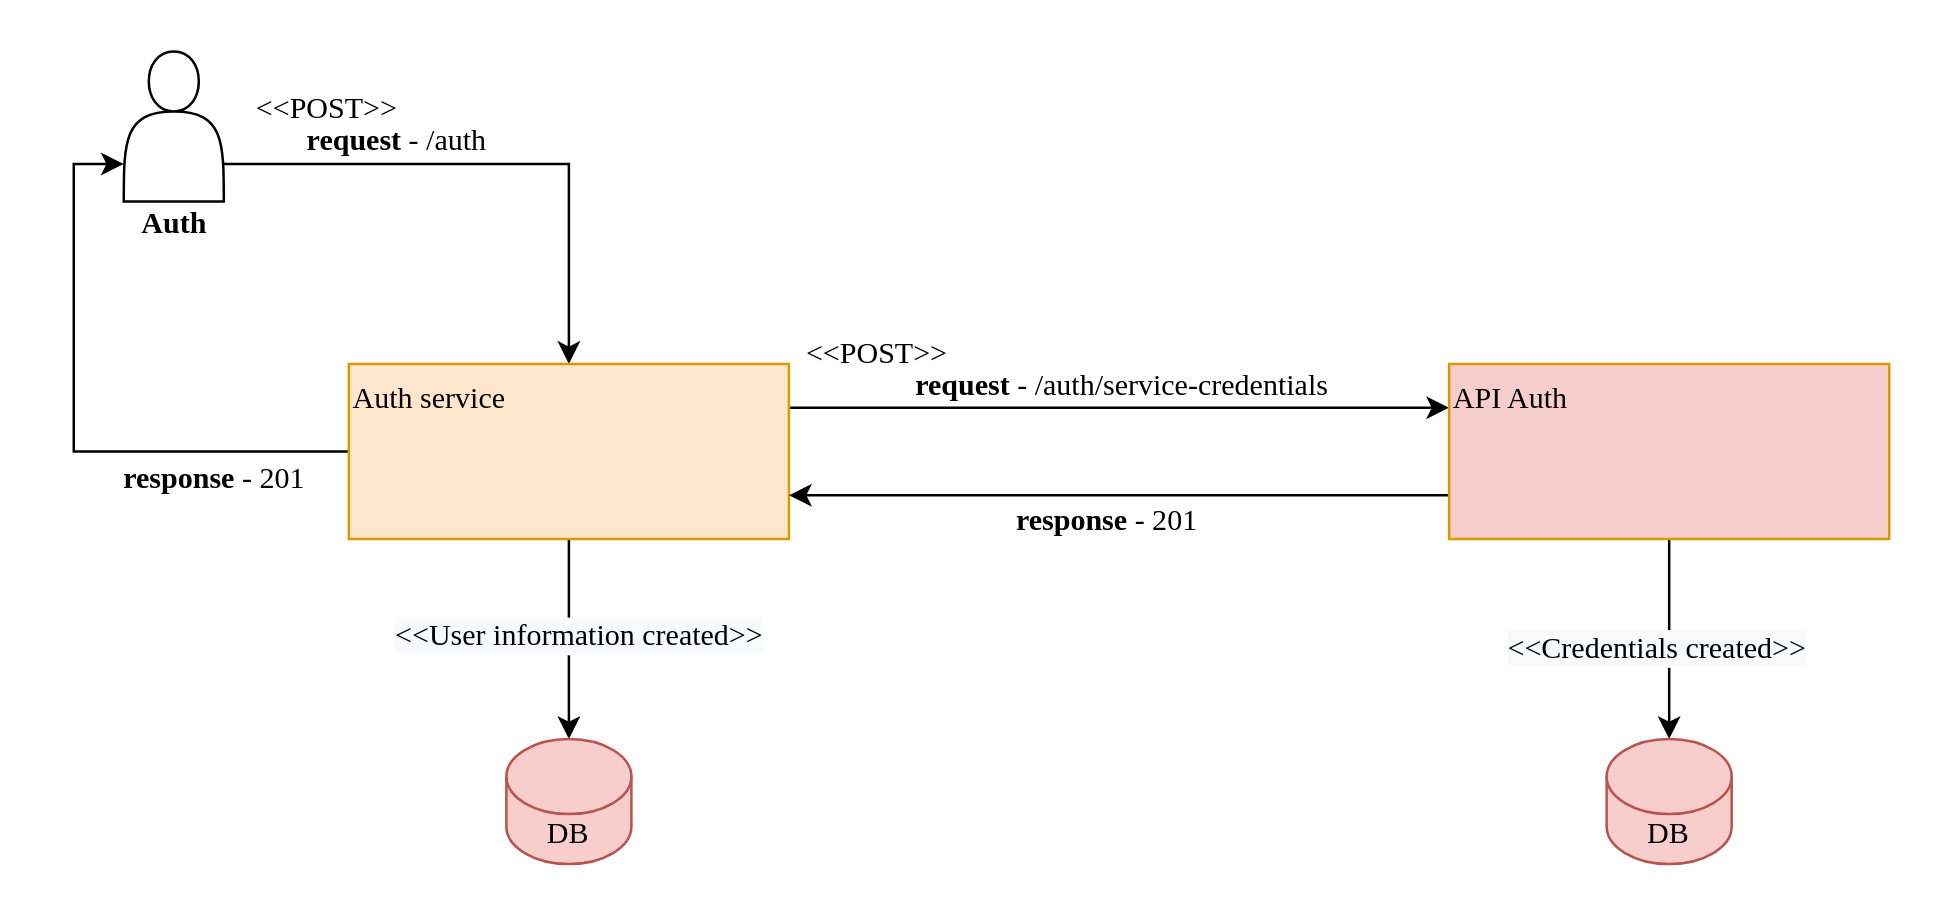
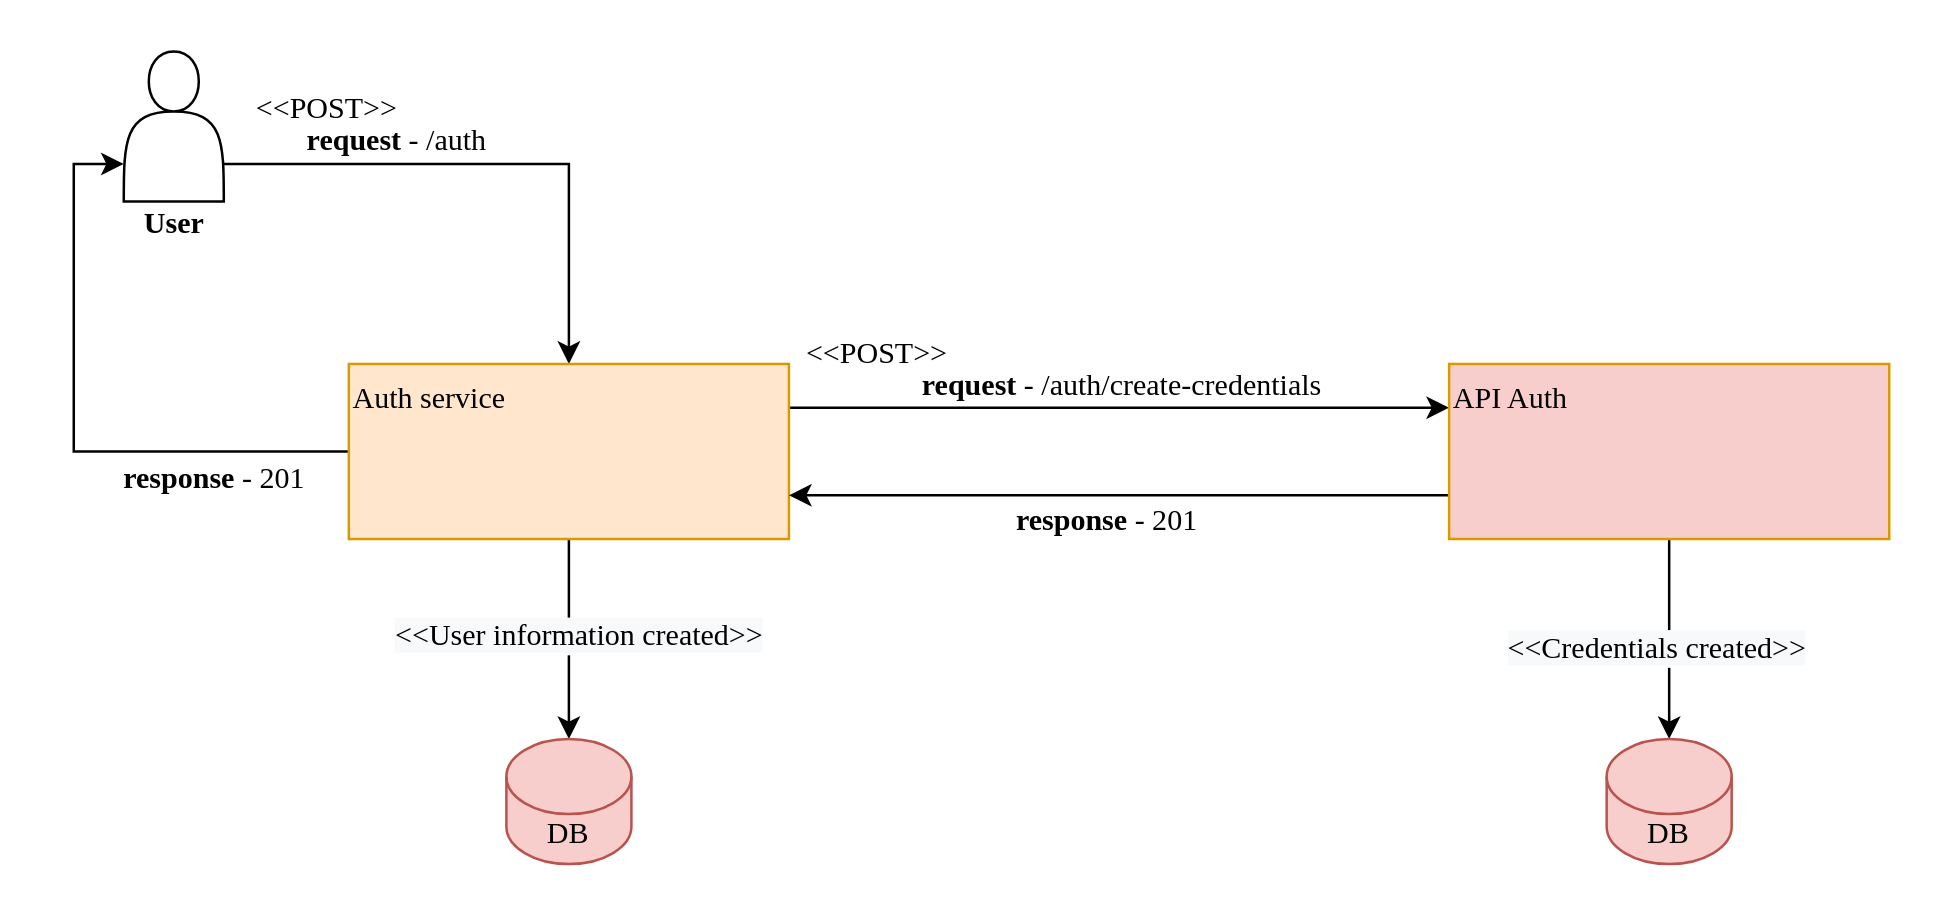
  <mxCell id="0" />
  <mxCell id="1" parent="0" />
  <mxCell id="2" style="edgeStyle=orthogonalEdgeStyle;rounded=0;orthogonalLoop=1;jettySize=auto;html=1;exitX=1;exitY=0.75;exitDx=0;exitDy=0;entryX=0.5;entryY=0;entryDx=0;entryDy=0;fontFamily=Lucida Console;" edge="1" parent="1" source="3" target="9"><mxGeometry relative="1" as="geometry" /></mxCell>
  <mxCell id="3" value="" style="shape=actor;whiteSpace=wrap;html=1;" vertex="1" parent="1"><mxGeometry x="49" y="20" width="40" height="60" as="geometry" /></mxCell>
- <mxCell id="4" value="&lt;font face=&quot;Lucida Console&quot;&gt;&lt;b&gt;Auth&lt;/b&gt;&lt;/font&gt;" style="text;html=1;align=center;verticalAlign=middle;resizable=0;points=[];autosize=1;strokeColor=none;fillColor=none;" vertex="1" parent="1"><mxGeometry x="44" y="74" width="50" height="30" as="geometry" /></mxCell>
+ <mxCell id="4" value="&lt;font face=&quot;Lucida Console&quot;&gt;&lt;b&gt;User&lt;/b&gt;&lt;/font&gt;" style="text;html=1;align=center;verticalAlign=middle;resizable=0;points=[];autosize=1;strokeColor=none;fillColor=none;" vertex="1" parent="1"><mxGeometry x="44" y="74" width="50" height="30" as="geometry" /></mxCell>
  <mxCell id="5" style="edgeStyle=orthogonalEdgeStyle;rounded=0;orthogonalLoop=1;jettySize=auto;html=1;exitX=0.5;exitY=1;exitDx=0;exitDy=0;entryX=0.5;entryY=0;entryDx=0;entryDy=0;entryPerimeter=0;fontFamily=Lucida Console;" edge="1" parent="1" source="9" target="12"><mxGeometry relative="1" as="geometry" /></mxCell>
  <mxCell id="6" value="&lt;span style=&quot;font-size: 12px; background-color: rgb(248, 249, 250);&quot;&gt;&amp;lt;&amp;lt;User information created&amp;gt;&amp;gt;&lt;/span&gt;" style="edgeLabel;html=1;align=center;verticalAlign=middle;resizable=0;points=[];fontFamily=Lucida Console;" vertex="1" connectable="0" parent="5"><mxGeometry x="-0.175" y="-1" relative="1" as="geometry"><mxPoint x="4" y="5" as="offset" /></mxGeometry></mxCell>
  <mxCell id="7" style="edgeStyle=orthogonalEdgeStyle;rounded=0;orthogonalLoop=1;jettySize=auto;html=1;exitX=0;exitY=0.5;exitDx=0;exitDy=0;entryX=0;entryY=0.75;entryDx=0;entryDy=0;fontFamily=Lucida Console;" edge="1" parent="1" source="9" target="3"><mxGeometry relative="1" as="geometry" /></mxCell>
  <mxCell id="8" style="edgeStyle=orthogonalEdgeStyle;rounded=0;orthogonalLoop=1;jettySize=auto;html=1;exitX=1;exitY=0.25;exitDx=0;exitDy=0;entryX=0;entryY=0.25;entryDx=0;entryDy=0;fontFamily=Lucida Console;strokeWidth=1;" edge="1" parent="1" source="9" target="16"><mxGeometry relative="1" as="geometry" /></mxCell>
  <mxCell id="9" value="Auth service" style="rounded=0;whiteSpace=wrap;html=1;fontFamily=Lucida Console;verticalAlign=top;align=left;fillColor=#ffe6cc;strokeColor=#d79b00;" vertex="1" parent="1"><mxGeometry x="139" y="145" width="176" height="70" as="geometry" /></mxCell>
  <mxCell id="10" value="&lt;b&gt;request&lt;/b&gt; - /auth" style="text;html=1;align=center;verticalAlign=middle;resizable=0;points=[];autosize=1;strokeColor=none;fillColor=none;fontFamily=Lucida Console;" vertex="1" parent="1"><mxGeometry x="93" y="41" width="130" height="30" as="geometry" /></mxCell>
  <mxCell id="11" value="&amp;lt;&amp;lt;POST&amp;gt;&amp;gt;" style="text;html=1;align=center;verticalAlign=middle;resizable=0;points=[];autosize=1;strokeColor=none;fillColor=none;fontFamily=Lucida Console;" vertex="1" parent="1"><mxGeometry x="90" y="28" width="80" height="30" as="geometry" /></mxCell>
  <mxCell id="12" value="DB" style="shape=cylinder3;whiteSpace=wrap;html=1;boundedLbl=1;backgroundOutline=1;size=15;fontFamily=Lucida Console;fillColor=#f8cecc;strokeColor=#b85450;" vertex="1" parent="1"><mxGeometry x="202" y="295" width="50" height="50" as="geometry" /></mxCell>
  <mxCell id="13" style="edgeStyle=orthogonalEdgeStyle;rounded=0;orthogonalLoop=1;jettySize=auto;html=1;entryX=0.5;entryY=0;entryDx=0;entryDy=0;entryPerimeter=0;fontFamily=Lucida Console;" edge="1" parent="1" source="16" target="19"><mxGeometry relative="1" as="geometry" /></mxCell>
  <mxCell id="14" value="&lt;span style=&quot;font-size: 12px; background-color: rgb(248, 249, 250);&quot;&gt;&amp;lt;&amp;lt;Credentials created&amp;gt;&amp;gt;&lt;/span&gt;" style="edgeLabel;html=1;align=center;verticalAlign=middle;resizable=0;points=[];fontFamily=Lucida Console;" vertex="1" connectable="0" parent="13"><mxGeometry x="0.137" y="1" relative="1" as="geometry"><mxPoint x="-7" y="-2" as="offset" /></mxGeometry></mxCell>
  <mxCell id="15" style="edgeStyle=orthogonalEdgeStyle;rounded=0;orthogonalLoop=1;jettySize=auto;html=1;exitX=0;exitY=0.75;exitDx=0;exitDy=0;entryX=1;entryY=0.75;entryDx=0;entryDy=0;fontFamily=Lucida Console;strokeWidth=1;" edge="1" parent="1" source="16" target="9"><mxGeometry relative="1" as="geometry" /></mxCell>
  <mxCell id="16" value="API Auth" style="rounded=0;whiteSpace=wrap;html=1;fontFamily=Lucida Console;verticalAlign=top;align=left;fillColor=#f8cecc;strokeColor=#d79b00;" vertex="1" parent="1"><mxGeometry x="579" y="145" width="176" height="70" as="geometry" /></mxCell>
- <mxCell id="17" value="&lt;b&gt;request &lt;/b&gt;- /auth/service-credentials" style="text;html=1;align=center;verticalAlign=middle;resizable=0;points=[];autosize=1;strokeColor=none;fillColor=none;fontFamily=Lucida Console;" vertex="1" parent="1"><mxGeometry x="313" y="139" width="270" height="30" as="geometry" /></mxCell>
+ <mxCell id="17" value="&lt;b&gt;request &lt;/b&gt;- /auth/create-credentials" style="text;html=1;align=center;verticalAlign=middle;resizable=0;points=[];autosize=1;strokeColor=none;fillColor=none;fontFamily=Lucida Console;" vertex="1" parent="1"><mxGeometry x="313" y="139" width="270" height="30" as="geometry" /></mxCell>
  <mxCell id="18" value="&amp;lt;&amp;lt;POST&amp;gt;&amp;gt;" style="text;html=1;align=center;verticalAlign=middle;resizable=0;points=[];autosize=1;strokeColor=none;fillColor=none;fontFamily=Lucida Console;" vertex="1" parent="1"><mxGeometry x="310" y="126" width="80" height="30" as="geometry" /></mxCell>
  <mxCell id="19" value="DB" style="shape=cylinder3;whiteSpace=wrap;html=1;boundedLbl=1;backgroundOutline=1;size=15;fontFamily=Lucida Console;fillColor=#f8cecc;strokeColor=#b85450;" vertex="1" parent="1"><mxGeometry x="642" y="295" width="50" height="50" as="geometry" /></mxCell>
  <mxCell id="20" value="&lt;b&gt;response&amp;nbsp;&lt;/b&gt;- 201" style="text;html=1;align=center;verticalAlign=middle;resizable=0;points=[];autosize=1;strokeColor=none;fillColor=none;fontFamily=Lucida Console;" vertex="1" parent="1"><mxGeometry x="377" y="193" width="130" height="30" as="geometry" /></mxCell>
  <mxCell id="21" value="&lt;b&gt;response&amp;nbsp;&lt;/b&gt;- 201" style="text;html=1;align=center;verticalAlign=middle;resizable=0;points=[];autosize=1;strokeColor=none;fillColor=none;fontFamily=Lucida Console;" vertex="1" parent="1"><mxGeometry x="20" y="176" width="130" height="30" as="geometry" /></mxCell>
  <mxCell id="22" style="edgeStyle=orthogonalEdgeStyle;rounded=0;orthogonalLoop=1;jettySize=auto;html=1;exitX=0.5;exitY=1;exitDx=0;exitDy=0;fontFamily=Lucida Console;strokeWidth=1;" edge="1" parent="1" source="9" target="9"><mxGeometry relative="1" as="geometry" /></mxCell>
